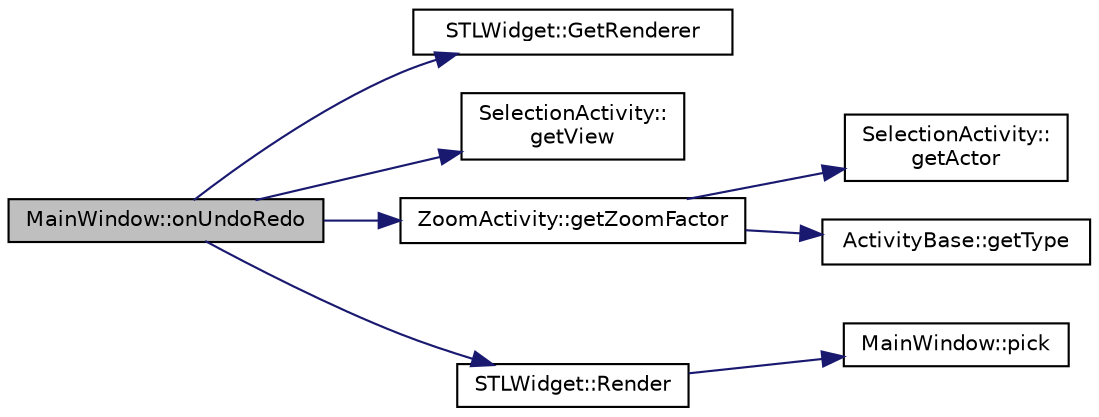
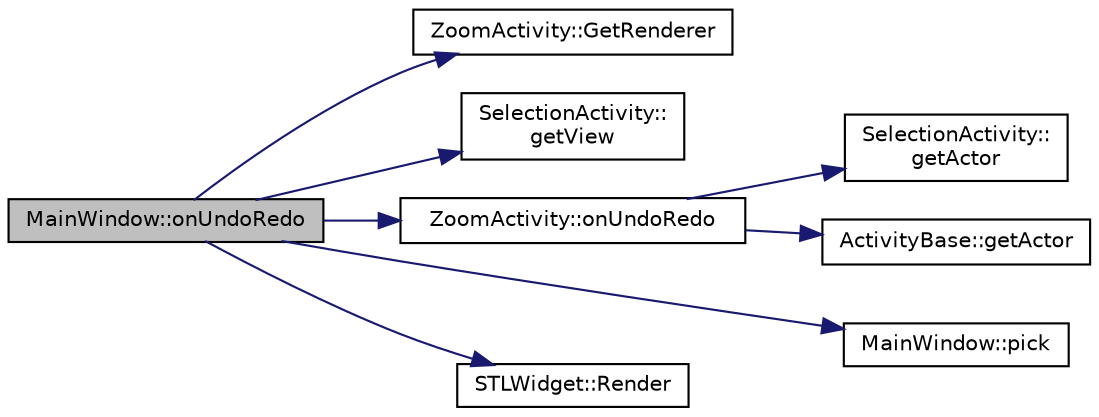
  digraph {
    rankdir=LR
    node [color=black fillcolor=white fontname=Helvetica fontsize=10 shape=record style=filled]
    edge [color=midnightblue fontname=Helvetica fontsize=10 labelfontname=Helvetica labelfontsize=10 style=solid]
    n1 [fillcolor=grey75 fontcolor=black height=0.2 label="MainWindow::onUndoRedo" width=0.4]
-   n2 [height=0.2 label="STLWidget::GetRenderer" width=0.4]
+   n2 [height=0.2 label="ZoomActivity::GetRenderer" width=0.4]
    n3 [height=0.2 label="SelectionActivity::\lgetView" width=0.4]
-   n4 [height=0.2 label="ZoomActivity::getZoomFactor" width=0.4]
+   n4 [height=0.2 label="ZoomActivity::onUndoRedo" width=0.4]
    n5 [height=0.2 label="MainWindow::pick" width=0.4]
    n6 [height=0.2 label="STLWidget::Render" width=0.4]
    n7 [height=0.2 label="SelectionActivity::\lgetActor" width=0.4]
-   n8 [height=0.2 label="ActivityBase::getType" width=0.4]
+   n8 [height=0.2 label="ActivityBase::getActor" width=0.4]
    n1 -> n2
    n1 -> n3
    n1 -> n4
-   n6 -> n5
+   n1 -> n5
    n1 -> n6
    n4 -> n7
    n4 -> n8
  }
